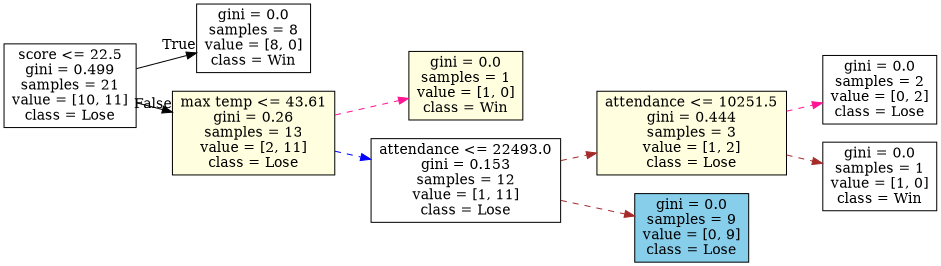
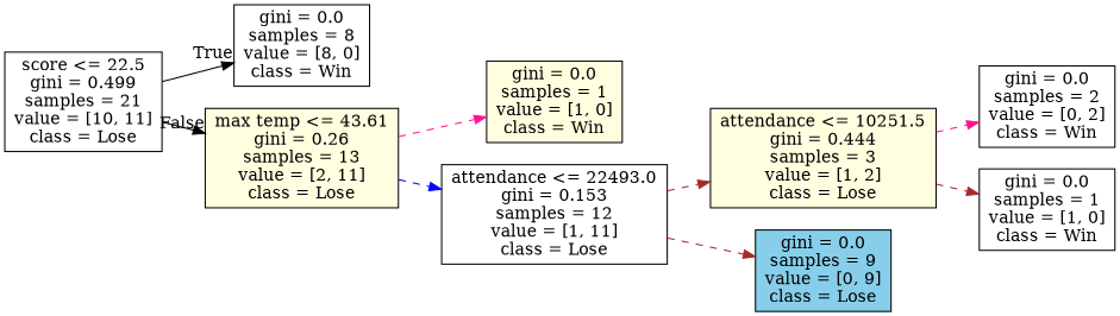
  digraph {
    rankdir=LR
    node [shape=box style=filled fillcolor=white]
    edge [color=brown style=dashed]
    n1 [label="score <= 22.5\ngini = 0.499\nsamples = 21\nvalue = [10, 11]\nclass = Lose"]
    n2 [label="gini = 0.0\nsamples = 8\nvalue = [8, 0]\nclass = Win"]
    n3 [label="max temp <= 43.61\ngini = 0.26\nsamples = 13\nvalue = [2, 11]\nclass = Lose" fillcolor=lightyellow]
    n4 [label="gini = 0.0\nsamples = 1\nvalue = [1, 0]\nclass = Win" fillcolor=lightyellow]
    n5 [label="attendance <= 22493.0\ngini = 0.153\nsamples = 12\nvalue = [1, 11]\nclass = Lose"]
    n6 [label="attendance <= 10251.5\ngini = 0.444\nsamples = 3\nvalue = [1, 2]\nclass = Lose" fillcolor=lightyellow]
    n7 [label="gini = 0.0\nsamples = 9\nvalue = [0, 9]\nclass = Lose" fillcolor=skyblue]
-   n8 [label="gini = 0.0\nsamples = 2\nvalue = [0, 2]\nclass = Lose"]
+   n8 [label="gini = 0.0\nsamples = 2\nvalue = [0, 2]\nclass = Win"]
    n9 [label="gini = 0.0\nsamples = 1\nvalue = [1, 0]\nclass = Win"]
    n1 -> n2 [headlabel=True labelangle=45 labeldistance=2.5 color=black style=solid]
    n1 -> n3 [headlabel=False labelangle=-45 labeldistance=2.5 color=black style=solid]
    n3 -> n4 [color=deeppink]
    n3 -> n5 [color=blue]
    n5 -> n6
    n5 -> n7
    n6 -> n8 [color=deeppink]
    n6 -> n9
  }
